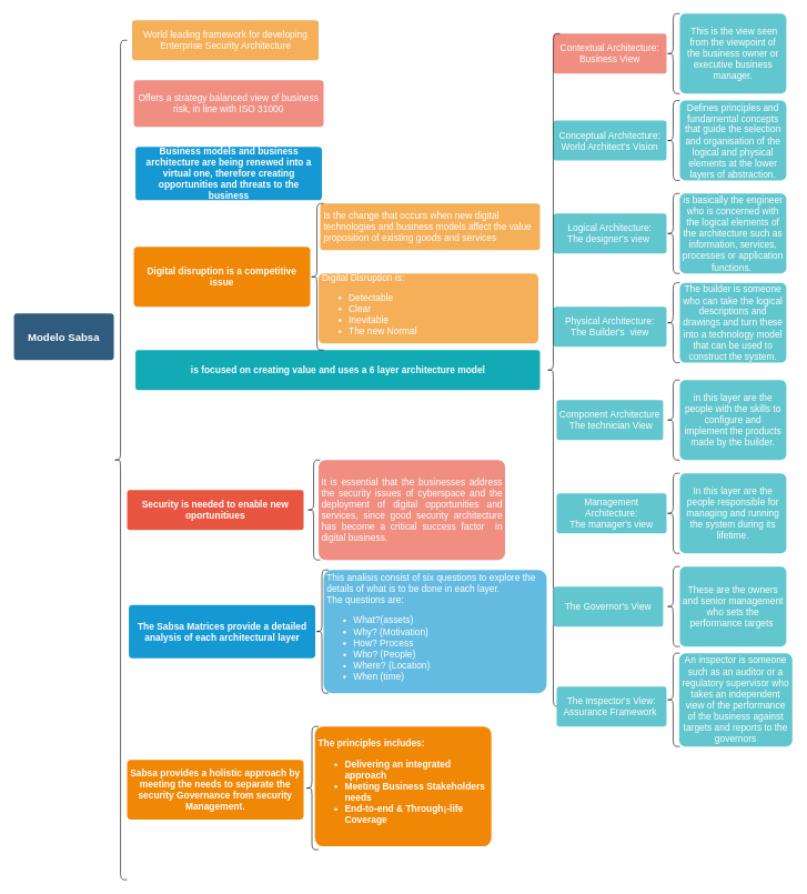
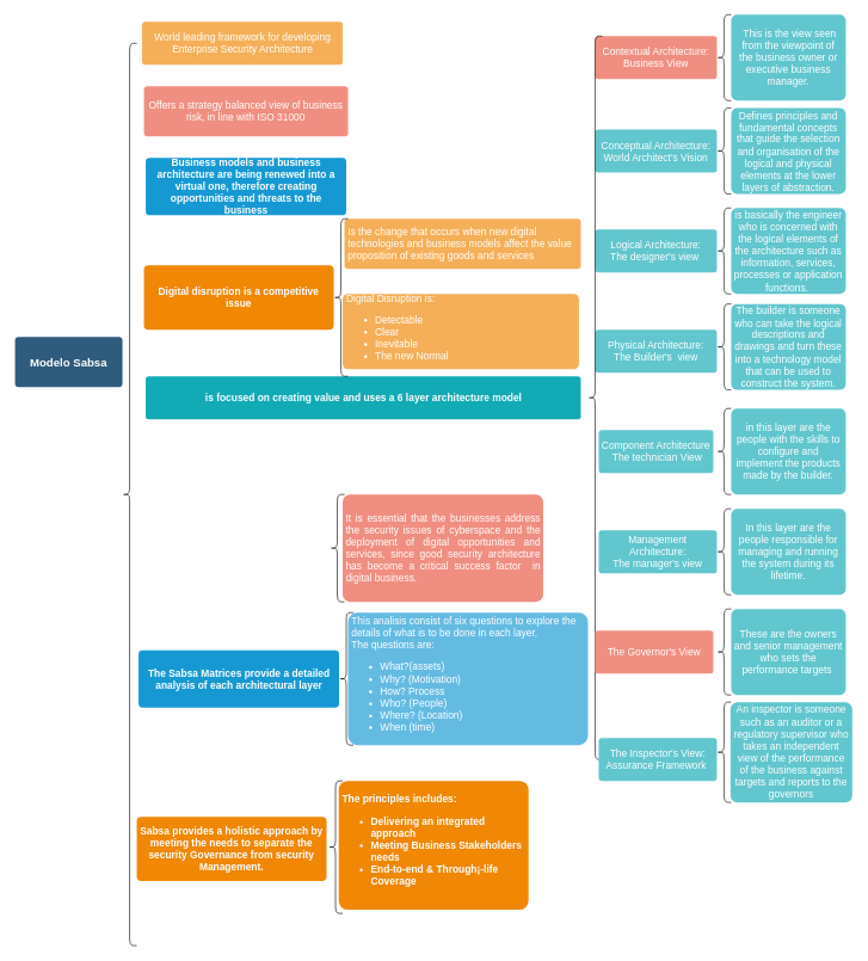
  <mxCell id="0" />
  <mxCell id="1" parent="0" />
  <mxCell id="2" value="Modelo Sabsa" style="rounded=1;whiteSpace=wrap;html=1;shadow=0;labelBackgroundColor=none;strokeColor=none;strokeWidth=3;fillColor=#2F5B7C;fontFamily=Helvetica;fontSize=16;fontColor=#FFFFFF;align=center;fontStyle=1;spacing=5;arcSize=7;perimeterSpacing=2;" parent="1" vertex="1"><mxGeometry y="470" width="150" height="70" as="geometry" x="20" /></mxCell>
- <mxCell id="3" value="Security is needed to enable new oportunitiues" style="rounded=1;whiteSpace=wrap;html=1;shadow=0;labelBackgroundColor=none;strokeColor=none;strokeWidth=3;fillColor=#e85642;fontFamily=Helvetica;fontSize=14;fontColor=#FFFFFF;align=center;spacing=5;fontStyle=1;arcSize=7;perimeterSpacing=2;" parent="1" vertex="1"><mxGeometry x="190" y="735" width="265" height="60" as="geometry" /></mxCell>
  <mxCell id="4" value="&lt;div style=&quot;text-align: justify&quot;&gt;&lt;span&gt;It is essential that the businesses address the security issues of cyberspace and the deployment of digital opportunities and services, since good security architecture has become a critical success factor&amp;nbsp; in digital business.&lt;/span&gt;&lt;/div&gt;" style="rounded=1;whiteSpace=wrap;html=1;shadow=0;labelBackgroundColor=none;strokeColor=none;strokeWidth=3;fillColor=#f08e81;fontFamily=Helvetica;fontSize=14;fontColor=#FFFFFF;align=center;spacing=5;fontStyle=0;arcSize=7;perimeterSpacing=2;" parent="1" vertex="1"><mxGeometry x="477.5" y="690" width="280" height="150" as="geometry" /></mxCell>
  <mxCell id="5" value="Offers a strategy balanced view of business risk, in line with ISO 31000" style="rounded=1;whiteSpace=wrap;html=1;shadow=0;labelBackgroundColor=none;strokeColor=none;strokeWidth=3;fillColor=#f08e81;fontFamily=Helvetica;fontSize=14;fontColor=#FFFFFF;align=center;spacing=5;fontStyle=0;arcSize=7;perimeterSpacing=2;" parent="1" vertex="1"><mxGeometry x="200" y="120" width="285" height="70" as="geometry" /></mxCell>
  <mxCell id="6" value="Business models and business architecture are being renewed into a virtual one, therefore creating opportunities and threats to the business" style="rounded=1;whiteSpace=wrap;html=1;shadow=0;labelBackgroundColor=none;strokeColor=none;strokeWidth=3;fillColor=#1699d3;fontFamily=Helvetica;fontSize=14;fontColor=#FFFFFF;align=center;spacing=5;fontStyle=1;arcSize=7;perimeterSpacing=2;" parent="1" vertex="1"><mxGeometry x="202.5" y="220" width="280" height="80" as="geometry" /></mxCell>
  <mxCell id="7" value="&lt;div&gt;&lt;span&gt;This analisis consist of six questions to explore the details of what is to be done in each layer.&lt;/span&gt;&lt;/div&gt;&lt;div&gt;&lt;span&gt;The questions are:&lt;/span&gt;&lt;/div&gt;&lt;ul&gt;&lt;li&gt;What?(assets)&lt;/li&gt;&lt;li&gt;Why? (Motivation)&lt;/li&gt;&lt;li&gt;How? Process&lt;/li&gt;&lt;li&gt;Who? (People)&lt;/li&gt;&lt;li&gt;Where? (Location)&lt;/li&gt;&lt;li&gt;When (time)&lt;/li&gt;&lt;/ul&gt;" style="rounded=1;whiteSpace=wrap;html=1;shadow=0;labelBackgroundColor=none;strokeColor=none;strokeWidth=3;fillColor=#64bbe2;fontFamily=Helvetica;fontSize=14;fontColor=#FFFFFF;align=left;spacing=5;arcSize=7;perimeterSpacing=2;" parent="1" vertex="1"><mxGeometry x="485" y="855" width="335" height="185" as="geometry" /></mxCell>
  <mxCell id="8" value="Digital disruption is a competitive issue" style="rounded=1;whiteSpace=wrap;html=1;shadow=0;labelBackgroundColor=none;strokeColor=none;strokeWidth=3;fillColor=#F08705;fontFamily=Helvetica;fontSize=14;fontColor=#FFFFFF;align=center;spacing=5;fontStyle=1;arcSize=7;perimeterSpacing=2;" parent="1" vertex="1"><mxGeometry x="200" y="370" width="265" height="90" as="geometry" /></mxCell>
  <mxCell id="9" value="Is the change that occurs when new digital technologies and business models affect the value proposition of existing goods and services" style="rounded=1;whiteSpace=wrap;html=1;shadow=0;labelBackgroundColor=none;strokeColor=none;strokeWidth=3;fillColor=#f5af58;fontFamily=Helvetica;fontSize=14;fontColor=#FFFFFF;align=left;spacing=5;arcSize=7;perimeterSpacing=2;" parent="1" vertex="1"><mxGeometry x="480" y="305" width="330" height="70" as="geometry" /></mxCell>
  <mxCell id="10" value="World leading framework for developing Enterprise Security Architecture" style="rounded=1;whiteSpace=wrap;html=1;shadow=0;labelBackgroundColor=none;strokeColor=none;strokeWidth=3;fillColor=#f5af58;fontFamily=Helvetica;fontSize=14;fontColor=#FFFFFF;align=center;spacing=5;arcSize=7;perimeterSpacing=2;" parent="1" vertex="1"><mxGeometry x="197.5" y="30" width="280" height="60" as="geometry" /></mxCell>
  <mxCell id="11" value="is focused on creating value and uses a 6 layer architecture model" style="rounded=1;whiteSpace=wrap;html=1;shadow=0;labelBackgroundColor=none;strokeColor=none;strokeWidth=3;fillColor=#12aab5;fontFamily=Helvetica;fontSize=14;fontColor=#FFFFFF;align=center;spacing=5;fontStyle=1;arcSize=7;perimeterSpacing=2;" parent="1" vertex="1"><mxGeometry x="202.5" y="525" width="607.5" height="60" as="geometry" /></mxCell>
  <mxCell id="12" value="Conceptual Architecture: World Architect's Vision" style="rounded=1;whiteSpace=wrap;html=1;shadow=0;labelBackgroundColor=none;strokeColor=none;strokeWidth=3;fillColor=#61c6ce;fontFamily=Helvetica;fontSize=14;fontColor=#FFFFFF;align=center;spacing=5;fontStyle=0;arcSize=7;perimeterSpacing=2;" parent="1" vertex="1"><mxGeometry x="830" y="180.5" width="170" height="60" as="geometry" /></mxCell>
  <mxCell id="13" value="Physical Architecture:&lt;br&gt;The Builder's&amp;nbsp; view" style="rounded=1;whiteSpace=wrap;html=1;shadow=0;labelBackgroundColor=none;strokeColor=none;strokeWidth=3;fillColor=#61c6ce;fontFamily=Helvetica;fontSize=14;fontColor=#FFFFFF;align=center;spacing=5;fontStyle=0;arcSize=7;perimeterSpacing=2;" parent="1" vertex="1"><mxGeometry x="830" y="460" width="170" height="60" as="geometry" /></mxCell>
  <mxCell id="14" value="Logical Architecture:&lt;br&gt;The designer's view&amp;nbsp;" style="rounded=1;whiteSpace=wrap;html=1;shadow=0;labelBackgroundColor=none;strokeColor=none;strokeWidth=3;fillColor=#61c6ce;fontFamily=Helvetica;fontSize=14;fontColor=#FFFFFF;align=center;spacing=5;fontStyle=0;arcSize=7;perimeterSpacing=2;" parent="1" vertex="1"><mxGeometry x="830" y="320" width="170" height="60" as="geometry" /></mxCell>
  <mxCell id="15" value="Contextual Architecture: &lt;br&gt;Business View" style="rounded=1;whiteSpace=wrap;html=1;shadow=0;labelBackgroundColor=none;strokeColor=none;strokeWidth=3;fillColor=#f08e81;fontFamily=Helvetica;fontSize=14;fontColor=#FFFFFF;align=center;spacing=5;fontStyle=0;arcSize=7;perimeterSpacing=2;" parent="1" vertex="1"><mxGeometry x="830" y="50" width="170" height="60" as="geometry" /></mxCell>
  <mxCell id="16" value="" style="shape=curlyBracket;whiteSpace=wrap;html=1;rounded=1;" vertex="1" parent="1"><mxGeometry x="170" y="60" width="20" height="1260" as="geometry" /></mxCell>
  <mxCell id="17" value="" style="shape=curlyBracket;whiteSpace=wrap;html=1;rounded=1;" vertex="1" parent="1"><mxGeometry x="465" y="305" width="20" height="220" as="geometry" /></mxCell>
  <mxCell id="18" value="Digital Disruption is:&lt;br&gt;&lt;ul&gt;&lt;li&gt;Detectable&lt;/li&gt;&lt;li&gt;Clear&lt;/li&gt;&lt;li&gt;Inevitable&amp;nbsp;&lt;/li&gt;&lt;li&gt;The new Normal&amp;nbsp;&lt;/li&gt;&lt;/ul&gt;" style="rounded=1;whiteSpace=wrap;html=1;shadow=0;labelBackgroundColor=none;strokeColor=none;strokeWidth=3;fillColor=#f5af58;fontFamily=Helvetica;fontSize=14;fontColor=#FFFFFF;align=left;spacing=5;arcSize=7;perimeterSpacing=2;" vertex="1" parent="1"><mxGeometry x="477.5" y="410" width="330" height="105" as="geometry" /></mxCell>
  <mxCell id="19" value="" style="shape=curlyBracket;whiteSpace=wrap;html=1;rounded=1;" vertex="1" parent="1"><mxGeometry x="460" y="690" width="20" height="150" as="geometry" /></mxCell>
  <mxCell id="20" value="" style="shape=curlyBracket;whiteSpace=wrap;html=1;rounded=1;" vertex="1" parent="1"><mxGeometry x="820" y="50" width="20" height="1010" as="geometry" /></mxCell>
  <mxCell id="21" value="Component&amp;nbsp;Architecture&lt;br&gt;&amp;nbsp;The technician View" style="rounded=1;whiteSpace=wrap;html=1;shadow=0;labelBackgroundColor=none;strokeColor=none;strokeWidth=3;fillColor=#61c6ce;fontFamily=Helvetica;fontSize=14;fontColor=#FFFFFF;align=center;spacing=5;fontStyle=0;arcSize=7;perimeterSpacing=2;" vertex="1" parent="1"><mxGeometry x="835" y="600" width="160" height="60" as="geometry" /></mxCell>
  <mxCell id="22" value="Management Architecture:&lt;br&gt;The manager's view" style="rounded=1;whiteSpace=wrap;html=1;shadow=0;labelBackgroundColor=none;strokeColor=none;strokeWidth=3;fillColor=#61c6ce;fontFamily=Helvetica;fontSize=14;fontColor=#FFFFFF;align=center;spacing=5;fontStyle=0;arcSize=7;perimeterSpacing=2;" vertex="1" parent="1"><mxGeometry x="835" y="740" width="165" height="60" as="geometry" /></mxCell>
  <mxCell id="23" value="" style="shape=curlyBracket;whiteSpace=wrap;html=1;rounded=1;" vertex="1" parent="1"><mxGeometry x="1000" y="290" width="20" height="120" as="geometry" /></mxCell>
  <mxCell id="24" value="&amp;nbsp;This is the view seen from the viewpoint of the business owner or executive business manager." style="rounded=1;whiteSpace=wrap;html=1;shadow=0;labelBackgroundColor=none;strokeColor=none;strokeWidth=3;fillColor=#61c6ce;fontFamily=Helvetica;fontSize=14;fontColor=#FFFFFF;align=center;spacing=5;fontStyle=0;arcSize=7;perimeterSpacing=2;" vertex="1" parent="1"><mxGeometry x="1020" y="20" width="160" height="120" as="geometry" /></mxCell>
  <mxCell id="25" value="Defines principles and fundamental concepts that guide the selection and organisation of the logical and physical elements at the lower layers of abstraction." style="rounded=1;whiteSpace=wrap;html=1;shadow=0;labelBackgroundColor=none;strokeColor=none;strokeWidth=3;fillColor=#61c6ce;fontFamily=Helvetica;fontSize=14;fontColor=#FFFFFF;align=center;spacing=5;fontStyle=0;arcSize=7;perimeterSpacing=2;" vertex="1" parent="1"><mxGeometry x="1020" y="150.5" width="160" height="120" as="geometry" /></mxCell>
  <mxCell id="26" value="" style="shape=curlyBracket;whiteSpace=wrap;html=1;rounded=1;" vertex="1" parent="1"><mxGeometry x="1000" y="150.5" width="20" height="120" as="geometry" /></mxCell>
  <mxCell id="27" value="is basically the engineer who is concerned with the logical elements of the architecture such as information, services, processes or application functions.&amp;nbsp;" style="rounded=1;whiteSpace=wrap;html=1;shadow=0;labelBackgroundColor=none;strokeColor=none;strokeWidth=3;fillColor=#61c6ce;fontFamily=Helvetica;fontSize=14;fontColor=#FFFFFF;align=center;spacing=5;fontStyle=0;arcSize=7;perimeterSpacing=2;" vertex="1" parent="1"><mxGeometry x="1020" y="290" width="160" height="120" as="geometry" /></mxCell>
  <mxCell id="28" value="" style="shape=curlyBracket;whiteSpace=wrap;html=1;rounded=1;" vertex="1" parent="1"><mxGeometry x="1000" y="20" width="20" height="120" as="geometry" /></mxCell>
  <mxCell id="29" value="" style="shape=curlyBracket;whiteSpace=wrap;html=1;rounded=1;" vertex="1" parent="1"><mxGeometry x="1000" y="424" width="20" height="120" as="geometry" /></mxCell>
  <mxCell id="30" value="The builder is someone who can take the logical descriptions and drawings and turn these into a technology model that can be used to construct the system." style="rounded=1;whiteSpace=wrap;html=1;shadow=0;labelBackgroundColor=none;strokeColor=none;strokeWidth=3;fillColor=#61c6ce;fontFamily=Helvetica;fontSize=14;fontColor=#FFFFFF;align=center;spacing=5;fontStyle=0;arcSize=7;perimeterSpacing=2;" vertex="1" parent="1"><mxGeometry x="1020" y="424" width="160" height="120" as="geometry" /></mxCell>
  <mxCell id="31" value="in this layer are the people with the skills to configure and implement the products made by the builder." style="rounded=1;whiteSpace=wrap;html=1;shadow=0;labelBackgroundColor=none;strokeColor=none;strokeWidth=3;fillColor=#61c6ce;fontFamily=Helvetica;fontSize=14;fontColor=#FFFFFF;align=center;spacing=5;fontStyle=0;arcSize=7;perimeterSpacing=2;" vertex="1" parent="1"><mxGeometry x="1020" y="570" width="160" height="120" as="geometry" /></mxCell>
  <mxCell id="32" value="" style="shape=curlyBracket;whiteSpace=wrap;html=1;rounded=1;" vertex="1" parent="1"><mxGeometry x="1000" y="570" width="20" height="120" as="geometry" /></mxCell>
  <mxCell id="33" value="In this layer are the people responsible for managing and running the system during its lifetime." style="rounded=1;whiteSpace=wrap;html=1;shadow=0;labelBackgroundColor=none;strokeColor=none;strokeWidth=3;fillColor=#61c6ce;fontFamily=Helvetica;fontSize=14;fontColor=#FFFFFF;align=center;spacing=5;fontStyle=0;arcSize=7;perimeterSpacing=2;" vertex="1" parent="1"><mxGeometry x="1020" y="710" width="160" height="120" as="geometry" /></mxCell>
  <mxCell id="34" value="" style="shape=curlyBracket;whiteSpace=wrap;html=1;rounded=1;" vertex="1" parent="1"><mxGeometry x="1000" y="710" width="20" height="120" as="geometry" /></mxCell>
- <mxCell id="35" value="The Governor's View" style="rounded=1;whiteSpace=wrap;html=1;shadow=0;labelBackgroundColor=none;strokeColor=none;strokeWidth=3;fillColor=#61c6ce;fontFamily=Helvetica;fontSize=14;fontColor=#FFFFFF;align=center;spacing=5;fontStyle=0;arcSize=7;perimeterSpacing=2;" vertex="1" parent="1"><mxGeometry x="830" y="880" width="165" height="60" as="geometry" /></mxCell>
+ <mxCell id="35" value="The Governor's View" style="rounded=1;whiteSpace=wrap;html=1;shadow=0;labelBackgroundColor=none;strokeColor=none;strokeWidth=3;fillColor=#f08e81;fontFamily=Helvetica;fontSize=14;fontColor=#FFFFFF;align=center;spacing=5;fontStyle=0;arcSize=7;perimeterSpacing=2;" vertex="1" parent="1"><mxGeometry x="830" y="880" width="165" height="60" as="geometry" /></mxCell>
  <mxCell id="36" value="These are the owners and senior management who sets the performance targets&amp;nbsp;" style="rounded=1;whiteSpace=wrap;html=1;shadow=0;labelBackgroundColor=none;strokeColor=none;strokeWidth=3;fillColor=#61c6ce;fontFamily=Helvetica;fontSize=14;fontColor=#FFFFFF;align=center;spacing=5;fontStyle=0;arcSize=7;perimeterSpacing=2;" vertex="1" parent="1"><mxGeometry x="1020" y="850" width="160" height="120" as="geometry" /></mxCell>
  <mxCell id="37" value="" style="shape=curlyBracket;whiteSpace=wrap;html=1;rounded=1;" vertex="1" parent="1"><mxGeometry x="1000" y="850" width="20" height="120" as="geometry" /></mxCell>
  <mxCell id="38" value="The Inspector's View:&lt;br&gt;Assurance Framework&amp;nbsp;" style="rounded=1;whiteSpace=wrap;html=1;shadow=0;labelBackgroundColor=none;strokeColor=none;strokeWidth=3;fillColor=#61c6ce;fontFamily=Helvetica;fontSize=14;fontColor=#FFFFFF;align=center;spacing=5;fontStyle=0;arcSize=7;perimeterSpacing=2;" vertex="1" parent="1"><mxGeometry x="835" y="1030" width="165" height="60" as="geometry" /></mxCell>
  <mxCell id="39" value="An inspector is someone such as an auditor or a regulatory supervisor who takes an independent view of the performance of the business against targets and reports to the governors" style="rounded=1;whiteSpace=wrap;html=1;shadow=0;labelBackgroundColor=none;strokeColor=none;strokeWidth=3;fillColor=#61c6ce;fontFamily=Helvetica;fontSize=14;fontColor=#FFFFFF;align=center;spacing=5;fontStyle=0;arcSize=7;perimeterSpacing=2;" vertex="1" parent="1"><mxGeometry x="1019" y="980" width="170" height="140" as="geometry" /></mxCell>
  <mxCell id="40" value="" style="shape=curlyBracket;whiteSpace=wrap;html=1;rounded=1;" vertex="1" parent="1"><mxGeometry x="1000" y="980" width="20" height="140" as="geometry" /></mxCell>
  <mxCell id="41" value="The Sabsa Matrices provide a detailed analysis of each architectural layer" style="rounded=1;whiteSpace=wrap;html=1;shadow=0;labelBackgroundColor=none;strokeColor=none;strokeWidth=3;fillColor=#1699d3;fontFamily=Helvetica;fontSize=14;fontColor=#FFFFFF;align=center;spacing=5;fontStyle=1;arcSize=7;perimeterSpacing=2;" vertex="1" parent="1"><mxGeometry x="192.5" y="907.5" width="280" height="80" as="geometry" /></mxCell>
  <mxCell id="42" value="" style="shape=curlyBracket;whiteSpace=wrap;html=1;rounded=1;" vertex="1" parent="1"><mxGeometry x="472.5" y="855" width="20" height="185" as="geometry" /></mxCell>
  <mxCell id="43" value="Sabsa provides a holistic approach by meeting the needs to separate the security Governance from security Management." style="rounded=1;whiteSpace=wrap;html=1;shadow=0;labelBackgroundColor=none;strokeColor=none;strokeWidth=3;fillColor=#F08705;fontFamily=Helvetica;fontSize=14;fontColor=#FFFFFF;align=center;spacing=5;fontStyle=1;arcSize=7;perimeterSpacing=2;" vertex="1" parent="1"><mxGeometry x="190" y="1140" width="265" height="90" as="geometry" /></mxCell>
  <mxCell id="44" value="" style="shape=curlyBracket;whiteSpace=wrap;html=1;rounded=1;" vertex="1" parent="1"><mxGeometry x="457.5" y="1090" width="20" height="185" as="geometry" /></mxCell>
  <mxCell id="45" value="The principles includes:&lt;br&gt;&lt;ul&gt;&lt;li&gt;Delivering an integrated approach&lt;/li&gt;&lt;li&gt;Meeting Business Stakeholders needs&lt;/li&gt;&lt;li&gt;End-to-end &amp;amp; Through¡-life Coverage&lt;/li&gt;&lt;/ul&gt;" style="rounded=1;whiteSpace=wrap;html=1;shadow=0;labelBackgroundColor=none;strokeColor=none;strokeWidth=3;fillColor=#F08705;fontFamily=Helvetica;fontSize=14;fontColor=#FFFFFF;align=left;spacing=5;fontStyle=1;arcSize=7;perimeterSpacing=2;" vertex="1" parent="1"><mxGeometry x="472" y="1090" width="265" height="180" as="geometry" /></mxCell>
